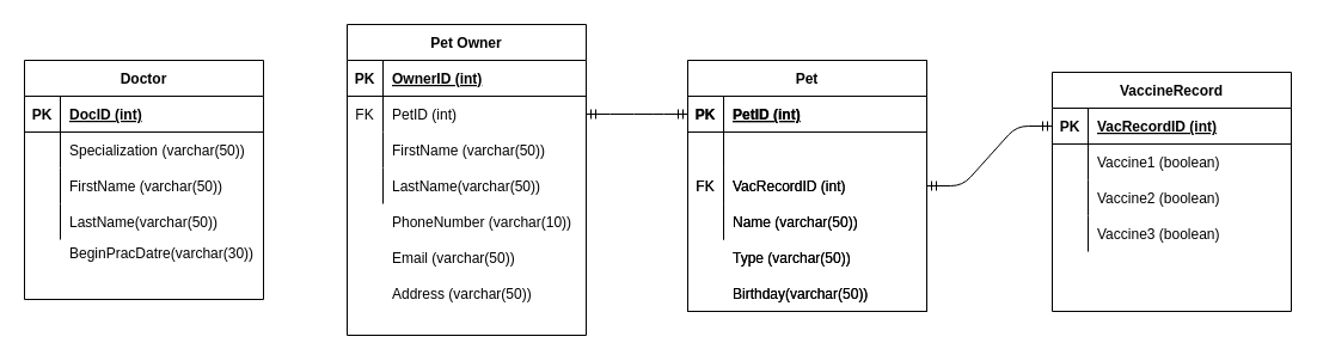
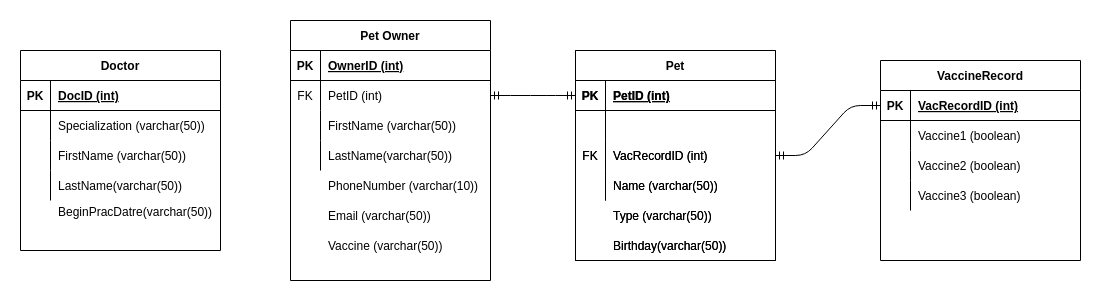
  <mxCell id="0" />
  <mxCell id="1" parent="0" />
  <mxCell id="2" value="" style="group" vertex="1" connectable="0" parent="1"><mxGeometry x="20" y="50" width="200" height="200" as="geometry" /></mxCell>
  <mxCell id="3" value="Doctor" style="shape=table;startSize=30;container=1;collapsible=1;childLayout=tableLayout;fixedRows=1;rowLines=0;fontStyle=1;align=center;resizeLast=1;" vertex="1" parent="2"><mxGeometry width="200" height="200" as="geometry" /></mxCell>
  <mxCell id="4" value="" style="shape=partialRectangle;collapsible=0;dropTarget=0;pointerEvents=0;fillColor=none;top=0;left=0;bottom=1;right=0;points=[[0,0.5],[1,0.5]];portConstraint=eastwest;" vertex="1" parent="3"><mxGeometry y="30" width="200" height="30" as="geometry" /></mxCell>
  <mxCell id="5" value="PK" style="shape=partialRectangle;connectable=0;fillColor=none;top=0;left=0;bottom=0;right=0;fontStyle=1;overflow=hidden;" vertex="1" parent="4"><mxGeometry width="30" height="30" as="geometry" /></mxCell>
  <mxCell id="6" value="DocID (int)" style="shape=partialRectangle;connectable=0;fillColor=none;top=0;left=0;bottom=0;right=0;align=left;spacingLeft=6;fontStyle=5;overflow=hidden;" vertex="1" parent="4"><mxGeometry x="30" width="170" height="30" as="geometry" /></mxCell>
  <mxCell id="7" value="" style="shape=partialRectangle;collapsible=0;dropTarget=0;pointerEvents=0;fillColor=none;top=0;left=0;bottom=0;right=0;points=[[0,0.5],[1,0.5]];portConstraint=eastwest;" vertex="1" parent="3"><mxGeometry y="60" width="200" height="30" as="geometry" /></mxCell>
  <mxCell id="8" value="" style="shape=partialRectangle;connectable=0;fillColor=none;top=0;left=0;bottom=0;right=0;editable=1;overflow=hidden;" vertex="1" parent="7"><mxGeometry width="30" height="30" as="geometry" /></mxCell>
  <mxCell id="9" value="Specialization (varchar(50))" style="shape=partialRectangle;connectable=0;fillColor=none;top=0;left=0;bottom=0;right=0;align=left;spacingLeft=6;overflow=hidden;" vertex="1" parent="7"><mxGeometry x="30" width="170" height="30" as="geometry" /></mxCell>
  <mxCell id="10" value="" style="shape=partialRectangle;collapsible=0;dropTarget=0;pointerEvents=0;fillColor=none;top=0;left=0;bottom=0;right=0;points=[[0,0.5],[1,0.5]];portConstraint=eastwest;" vertex="1" parent="3"><mxGeometry y="90" width="200" height="30" as="geometry" /></mxCell>
  <mxCell id="11" value="" style="shape=partialRectangle;connectable=0;fillColor=none;top=0;left=0;bottom=0;right=0;editable=1;overflow=hidden;" vertex="1" parent="10"><mxGeometry width="30" height="30" as="geometry" /></mxCell>
  <mxCell id="12" value="FirstName (varchar(50))" style="shape=partialRectangle;connectable=0;fillColor=none;top=0;left=0;bottom=0;right=0;align=left;spacingLeft=6;overflow=hidden;" vertex="1" parent="10"><mxGeometry x="30" width="170" height="30" as="geometry" /></mxCell>
  <mxCell id="13" value="" style="shape=partialRectangle;collapsible=0;dropTarget=0;pointerEvents=0;fillColor=none;top=0;left=0;bottom=0;right=0;points=[[0,0.5],[1,0.5]];portConstraint=eastwest;" vertex="1" parent="3"><mxGeometry y="120" width="200" height="30" as="geometry" /></mxCell>
  <mxCell id="14" value="" style="shape=partialRectangle;connectable=0;fillColor=none;top=0;left=0;bottom=0;right=0;editable=1;overflow=hidden;" vertex="1" parent="13"><mxGeometry width="30" height="30" as="geometry" /></mxCell>
  <mxCell id="15" value="LastName(varchar(50))" style="shape=partialRectangle;connectable=0;fillColor=none;top=0;left=0;bottom=0;right=0;align=left;spacingLeft=6;overflow=hidden;" vertex="1" parent="13"><mxGeometry x="30" width="170" height="30" as="geometry" /></mxCell>
- <mxCell id="16" value="BeginPracDatre(varchar(30))" style="shape=partialRectangle;connectable=0;fillColor=none;top=0;left=0;bottom=0;right=0;align=left;spacingLeft=6;overflow=hidden;" vertex="1" parent="2"><mxGeometry x="30" y="146" width="170" height="30" as="geometry" /></mxCell>
+ <mxCell id="16" value="BeginPracDatre(varchar(50))" style="shape=partialRectangle;connectable=0;fillColor=none;top=0;left=0;bottom=0;right=0;align=left;spacingLeft=6;overflow=hidden;" vertex="1" parent="2"><mxGeometry x="30" y="146" width="170" height="30" as="geometry" /></mxCell>
  <mxCell id="17" value="" style="group" vertex="1" connectable="0" parent="1"><mxGeometry x="290" y="20" width="200" height="260" as="geometry" /></mxCell>
  <mxCell id="18" value="Pet Owner" style="shape=table;startSize=30;container=1;collapsible=1;childLayout=tableLayout;fixedRows=1;rowLines=0;fontStyle=1;align=center;resizeLast=1;" vertex="1" parent="17"><mxGeometry width="200" height="260" as="geometry" /></mxCell>
  <mxCell id="19" value="" style="shape=partialRectangle;collapsible=0;dropTarget=0;pointerEvents=0;fillColor=none;top=0;left=0;bottom=1;right=0;points=[[0,0.5],[1,0.5]];portConstraint=eastwest;" vertex="1" parent="18"><mxGeometry y="30" width="200" height="30" as="geometry" /></mxCell>
  <mxCell id="20" value="PK" style="shape=partialRectangle;connectable=0;fillColor=none;top=0;left=0;bottom=0;right=0;fontStyle=1;overflow=hidden;" vertex="1" parent="19"><mxGeometry width="30" height="30" as="geometry" /></mxCell>
  <mxCell id="21" value="OwnerID (int)" style="shape=partialRectangle;connectable=0;fillColor=none;top=0;left=0;bottom=0;right=0;align=left;spacingLeft=6;fontStyle=5;overflow=hidden;" vertex="1" parent="19"><mxGeometry x="30" width="170" height="30" as="geometry" /></mxCell>
  <mxCell id="22" value="" style="shape=partialRectangle;collapsible=0;dropTarget=0;pointerEvents=0;fillColor=none;top=0;left=0;bottom=0;right=0;points=[[0,0.5],[1,0.5]];portConstraint=eastwest;" vertex="1" parent="18"><mxGeometry y="60" width="200" height="30" as="geometry" /></mxCell>
  <mxCell id="23" value="FK" style="shape=partialRectangle;connectable=0;fillColor=none;top=0;left=0;bottom=0;right=0;editable=1;overflow=hidden;" vertex="1" parent="22"><mxGeometry width="30" height="30" as="geometry" /></mxCell>
  <mxCell id="24" value="PetID (int)" style="shape=partialRectangle;connectable=0;fillColor=none;top=0;left=0;bottom=0;right=0;align=left;spacingLeft=6;overflow=hidden;" vertex="1" parent="22"><mxGeometry x="30" width="170" height="30" as="geometry" /></mxCell>
  <mxCell id="25" value="" style="shape=partialRectangle;collapsible=0;dropTarget=0;pointerEvents=0;fillColor=none;top=0;left=0;bottom=0;right=0;points=[[0,0.5],[1,0.5]];portConstraint=eastwest;" vertex="1" parent="18"><mxGeometry y="90" width="200" height="30" as="geometry" /></mxCell>
  <mxCell id="26" value="" style="shape=partialRectangle;connectable=0;fillColor=none;top=0;left=0;bottom=0;right=0;editable=1;overflow=hidden;" vertex="1" parent="25"><mxGeometry width="30" height="30" as="geometry" /></mxCell>
  <mxCell id="27" value="FirstName (varchar(50))" style="shape=partialRectangle;connectable=0;fillColor=none;top=0;left=0;bottom=0;right=0;align=left;spacingLeft=6;overflow=hidden;" vertex="1" parent="25"><mxGeometry x="30" width="170" height="30" as="geometry" /></mxCell>
  <mxCell id="28" value="" style="shape=partialRectangle;collapsible=0;dropTarget=0;pointerEvents=0;fillColor=none;top=0;left=0;bottom=0;right=0;points=[[0,0.5],[1,0.5]];portConstraint=eastwest;" vertex="1" parent="18"><mxGeometry y="120" width="200" height="30" as="geometry" /></mxCell>
  <mxCell id="29" value="" style="shape=partialRectangle;connectable=0;fillColor=none;top=0;left=0;bottom=0;right=0;editable=1;overflow=hidden;" vertex="1" parent="28"><mxGeometry width="30" height="30" as="geometry" /></mxCell>
  <mxCell id="30" value="LastName(varchar(50))" style="shape=partialRectangle;connectable=0;fillColor=none;top=0;left=0;bottom=0;right=0;align=left;spacingLeft=6;overflow=hidden;" vertex="1" parent="28"><mxGeometry x="30" width="170" height="30" as="geometry" /></mxCell>
  <mxCell id="31" value="PhoneNumber (varchar(10))" style="shape=partialRectangle;connectable=0;fillColor=none;top=0;left=0;bottom=0;right=0;align=left;spacingLeft=6;overflow=hidden;" vertex="1" parent="17"><mxGeometry x="30" y="150" width="170" height="30" as="geometry" /></mxCell>
  <mxCell id="32" value="Email (varchar(50))" style="shape=partialRectangle;connectable=0;fillColor=none;top=0;left=0;bottom=0;right=0;align=left;spacingLeft=6;overflow=hidden;" vertex="1" parent="17"><mxGeometry x="30" y="180" width="170" height="30" as="geometry" /></mxCell>
- <mxCell id="33" value="Address (varchar(50))" style="shape=partialRectangle;connectable=0;fillColor=none;top=0;left=0;bottom=0;right=0;align=left;spacingLeft=6;overflow=hidden;" vertex="1" parent="17"><mxGeometry x="30" y="210" width="170" height="30" as="geometry" /></mxCell>
+ <mxCell id="33" value="Vaccine (varchar(50))" style="shape=partialRectangle;connectable=0;fillColor=none;top=0;left=0;bottom=0;right=0;align=left;spacingLeft=6;overflow=hidden;" vertex="1" parent="17"><mxGeometry x="30" y="210" width="170" height="30" as="geometry" /></mxCell>
  <mxCell id="34" value="" style="group" vertex="1" connectable="0" parent="1"><mxGeometry x="575" y="50" width="200" height="210" as="geometry" /></mxCell>
  <mxCell id="35" value="Pet" style="shape=table;startSize=30;container=1;collapsible=1;childLayout=tableLayout;fixedRows=1;rowLines=0;fontStyle=1;align=center;resizeLast=1;" vertex="1" parent="34"><mxGeometry width="200" height="210" as="geometry" /></mxCell>
  <mxCell id="36" value="" style="shape=partialRectangle;collapsible=0;dropTarget=0;pointerEvents=0;fillColor=none;top=0;left=0;bottom=1;right=0;points=[[0,0.5],[1,0.5]];portConstraint=eastwest;" vertex="1" parent="35"><mxGeometry y="30" width="200" height="30" as="geometry" /></mxCell>
  <mxCell id="37" value="PK" style="shape=partialRectangle;connectable=0;fillColor=none;top=0;left=0;bottom=0;right=0;fontStyle=1;overflow=hidden;" vertex="1" parent="36"><mxGeometry width="30" height="30" as="geometry" /></mxCell>
  <mxCell id="38" value="PetID (int)" style="shape=partialRectangle;connectable=0;fillColor=none;top=0;left=0;bottom=0;right=0;align=left;spacingLeft=6;fontStyle=5;overflow=hidden;" vertex="1" parent="36"><mxGeometry x="30" width="170" height="30" as="geometry" /></mxCell>
  <mxCell id="39" value="" style="shape=partialRectangle;collapsible=0;dropTarget=0;pointerEvents=0;fillColor=none;top=0;left=0;bottom=0;right=0;points=[[0,0.5],[1,0.5]];portConstraint=eastwest;" vertex="1" parent="35"><mxGeometry y="60" width="200" height="30" as="geometry" /></mxCell>
  <mxCell id="40" value="" style="shape=partialRectangle;connectable=0;fillColor=none;top=0;left=0;bottom=0;right=0;editable=1;overflow=hidden;" vertex="1" parent="39"><mxGeometry width="30" height="30" as="geometry" /></mxCell>
  <mxCell id="41" value="" style="shape=partialRectangle;connectable=0;fillColor=none;top=0;left=0;bottom=0;right=0;align=left;spacingLeft=6;overflow=hidden;" vertex="1" parent="39"><mxGeometry x="30" width="170" height="30" as="geometry" /></mxCell>
  <mxCell id="42" value="" style="shape=partialRectangle;collapsible=0;dropTarget=0;pointerEvents=0;fillColor=none;top=0;left=0;bottom=0;right=0;points=[[0,0.5],[1,0.5]];portConstraint=eastwest;" vertex="1" parent="35"><mxGeometry y="90" width="200" height="30" as="geometry" /></mxCell>
  <mxCell id="43" value="FK" style="shape=partialRectangle;connectable=0;fillColor=none;top=0;left=0;bottom=0;right=0;editable=1;overflow=hidden;" vertex="1" parent="42"><mxGeometry width="30" height="30" as="geometry" /></mxCell>
  <mxCell id="44" value="VacRecordID (int)" style="shape=partialRectangle;connectable=0;fillColor=none;top=0;left=0;bottom=0;right=0;align=left;spacingLeft=6;overflow=hidden;" vertex="1" parent="42"><mxGeometry x="30" width="170" height="30" as="geometry" /></mxCell>
  <mxCell id="45" value="" style="shape=partialRectangle;collapsible=0;dropTarget=0;pointerEvents=0;fillColor=none;top=0;left=0;bottom=0;right=0;points=[[0,0.5],[1,0.5]];portConstraint=eastwest;" vertex="1" parent="35"><mxGeometry y="120" width="200" height="30" as="geometry" /></mxCell>
  <mxCell id="46" value="" style="shape=partialRectangle;connectable=0;fillColor=none;top=0;left=0;bottom=0;right=0;editable=1;overflow=hidden;" vertex="1" parent="45"><mxGeometry width="30" height="30" as="geometry" /></mxCell>
  <mxCell id="47" value="Name (varchar(50))" style="shape=partialRectangle;connectable=0;fillColor=none;top=0;left=0;bottom=0;right=0;align=left;spacingLeft=6;overflow=hidden;" vertex="1" parent="45"><mxGeometry x="30" width="170" height="30" as="geometry" /></mxCell>
  <mxCell id="48" value="Type (varchar(50))" style="shape=partialRectangle;connectable=0;fillColor=none;top=0;left=0;bottom=0;right=0;align=left;spacingLeft=6;overflow=hidden;" vertex="1" parent="34"><mxGeometry x="30" y="150" width="170" height="30" as="geometry" /></mxCell>
  <mxCell id="49" value="Birthday(varchar(50))" style="shape=partialRectangle;connectable=0;fillColor=none;top=0;left=0;bottom=0;right=0;align=left;spacingLeft=6;overflow=hidden;" vertex="1" parent="34"><mxGeometry x="30" y="180" width="170" height="30" as="geometry" /></mxCell>
  <mxCell id="50" value="Type (varchar(50))" style="shape=partialRectangle;connectable=0;fillColor=none;top=0;left=0;bottom=0;right=0;align=left;spacingLeft=6;overflow=hidden;" vertex="1" parent="34"><mxGeometry x="30" y="150" width="170" height="30" as="geometry" /></mxCell>
  <mxCell id="51" value="Birthday(varchar(50))" style="shape=partialRectangle;connectable=0;fillColor=none;top=0;left=0;bottom=0;right=0;align=left;spacingLeft=6;overflow=hidden;" vertex="1" parent="34"><mxGeometry x="30" y="180" width="170" height="30" as="geometry" /></mxCell>
  <mxCell id="52" value="Pet" style="shape=table;startSize=30;container=1;collapsible=1;childLayout=tableLayout;fixedRows=1;rowLines=0;fontStyle=1;align=center;resizeLast=1;" vertex="1" parent="34"><mxGeometry width="200" height="210" as="geometry" /></mxCell>
  <mxCell id="53" value="" style="shape=partialRectangle;collapsible=0;dropTarget=0;pointerEvents=0;fillColor=none;top=0;left=0;bottom=1;right=0;points=[[0,0.5],[1,0.5]];portConstraint=eastwest;" vertex="1" parent="52"><mxGeometry y="30" width="200" height="30" as="geometry" /></mxCell>
  <mxCell id="54" value="PK" style="shape=partialRectangle;connectable=0;fillColor=none;top=0;left=0;bottom=0;right=0;fontStyle=1;overflow=hidden;" vertex="1" parent="53"><mxGeometry width="30" height="30" as="geometry" /></mxCell>
  <mxCell id="55" value="PetID (int)" style="shape=partialRectangle;connectable=0;fillColor=none;top=0;left=0;bottom=0;right=0;align=left;spacingLeft=6;fontStyle=5;overflow=hidden;" vertex="1" parent="53"><mxGeometry x="30" width="170" height="30" as="geometry" /></mxCell>
  <mxCell id="56" value="" style="shape=partialRectangle;collapsible=0;dropTarget=0;pointerEvents=0;fillColor=none;top=0;left=0;bottom=0;right=0;points=[[0,0.5],[1,0.5]];portConstraint=eastwest;" vertex="1" parent="52"><mxGeometry y="60" width="200" height="30" as="geometry" /></mxCell>
  <mxCell id="57" value="" style="shape=partialRectangle;connectable=0;fillColor=none;top=0;left=0;bottom=0;right=0;editable=1;overflow=hidden;" vertex="1" parent="56"><mxGeometry width="30" height="30" as="geometry" /></mxCell>
  <mxCell id="58" value="" style="shape=partialRectangle;connectable=0;fillColor=none;top=0;left=0;bottom=0;right=0;align=left;spacingLeft=6;overflow=hidden;" vertex="1" parent="56"><mxGeometry x="30" width="170" height="30" as="geometry" /></mxCell>
  <mxCell id="59" value="" style="shape=partialRectangle;collapsible=0;dropTarget=0;pointerEvents=0;fillColor=none;top=0;left=0;bottom=0;right=0;points=[[0,0.5],[1,0.5]];portConstraint=eastwest;" vertex="1" parent="52"><mxGeometry y="90" width="200" height="30" as="geometry" /></mxCell>
  <mxCell id="60" value="FK" style="shape=partialRectangle;connectable=0;fillColor=none;top=0;left=0;bottom=0;right=0;editable=1;overflow=hidden;" vertex="1" parent="59"><mxGeometry width="30" height="30" as="geometry" /></mxCell>
  <mxCell id="61" value="VacRecordID (int)" style="shape=partialRectangle;connectable=0;fillColor=none;top=0;left=0;bottom=0;right=0;align=left;spacingLeft=6;overflow=hidden;" vertex="1" parent="59"><mxGeometry x="30" width="170" height="30" as="geometry" /></mxCell>
  <mxCell id="62" value="" style="shape=partialRectangle;collapsible=0;dropTarget=0;pointerEvents=0;fillColor=none;top=0;left=0;bottom=0;right=0;points=[[0,0.5],[1,0.5]];portConstraint=eastwest;" vertex="1" parent="52"><mxGeometry y="120" width="200" height="30" as="geometry" /></mxCell>
  <mxCell id="63" value="" style="shape=partialRectangle;connectable=0;fillColor=none;top=0;left=0;bottom=0;right=0;editable=1;overflow=hidden;" vertex="1" parent="62"><mxGeometry width="30" height="30" as="geometry" /></mxCell>
  <mxCell id="64" value="Name (varchar(50))" style="shape=partialRectangle;connectable=0;fillColor=none;top=0;left=0;bottom=0;right=0;align=left;spacingLeft=6;overflow=hidden;" vertex="1" parent="62"><mxGeometry x="30" width="170" height="30" as="geometry" /></mxCell>
  <mxCell id="65" value="" style="group" vertex="1" connectable="0" parent="1"><mxGeometry x="880" y="60" width="200" height="200" as="geometry" /></mxCell>
  <mxCell id="66" value="VaccineRecord" style="shape=table;startSize=30;container=1;collapsible=1;childLayout=tableLayout;fixedRows=1;rowLines=0;fontStyle=1;align=center;resizeLast=1;" vertex="1" parent="65"><mxGeometry width="200" height="200" as="geometry" /></mxCell>
  <mxCell id="67" value="" style="shape=partialRectangle;collapsible=0;dropTarget=0;pointerEvents=0;fillColor=none;top=0;left=0;bottom=1;right=0;points=[[0,0.5],[1,0.5]];portConstraint=eastwest;" vertex="1" parent="66"><mxGeometry y="30" width="200" height="30" as="geometry" /></mxCell>
  <mxCell id="68" value="PK" style="shape=partialRectangle;connectable=0;fillColor=none;top=0;left=0;bottom=0;right=0;fontStyle=1;overflow=hidden;" vertex="1" parent="67"><mxGeometry width="30" height="30" as="geometry" /></mxCell>
  <mxCell id="69" value="VacRecordID (int)" style="shape=partialRectangle;connectable=0;fillColor=none;top=0;left=0;bottom=0;right=0;align=left;spacingLeft=6;fontStyle=5;overflow=hidden;" vertex="1" parent="67"><mxGeometry x="30" width="170" height="30" as="geometry" /></mxCell>
  <mxCell id="70" value="" style="shape=partialRectangle;collapsible=0;dropTarget=0;pointerEvents=0;fillColor=none;top=0;left=0;bottom=0;right=0;points=[[0,0.5],[1,0.5]];portConstraint=eastwest;" vertex="1" parent="66"><mxGeometry y="60" width="200" height="30" as="geometry" /></mxCell>
  <mxCell id="71" value="" style="shape=partialRectangle;connectable=0;fillColor=none;top=0;left=0;bottom=0;right=0;editable=1;overflow=hidden;" vertex="1" parent="70"><mxGeometry width="30" height="30" as="geometry" /></mxCell>
  <mxCell id="72" value="Vaccine1 (boolean)" style="shape=partialRectangle;connectable=0;fillColor=none;top=0;left=0;bottom=0;right=0;align=left;spacingLeft=6;overflow=hidden;" vertex="1" parent="70"><mxGeometry x="30" width="170" height="30" as="geometry" /></mxCell>
  <mxCell id="73" value="" style="shape=partialRectangle;collapsible=0;dropTarget=0;pointerEvents=0;fillColor=none;top=0;left=0;bottom=0;right=0;points=[[0,0.5],[1,0.5]];portConstraint=eastwest;" vertex="1" parent="66"><mxGeometry y="90" width="200" height="30" as="geometry" /></mxCell>
  <mxCell id="74" value="" style="shape=partialRectangle;connectable=0;fillColor=none;top=0;left=0;bottom=0;right=0;editable=1;overflow=hidden;" vertex="1" parent="73"><mxGeometry width="30" height="30" as="geometry" /></mxCell>
  <mxCell id="75" value="Vaccine2 (boolean)" style="shape=partialRectangle;connectable=0;fillColor=none;top=0;left=0;bottom=0;right=0;align=left;spacingLeft=6;overflow=hidden;" vertex="1" parent="73"><mxGeometry x="30" width="170" height="30" as="geometry" /></mxCell>
  <mxCell id="76" value="" style="shape=partialRectangle;collapsible=0;dropTarget=0;pointerEvents=0;fillColor=none;top=0;left=0;bottom=0;right=0;points=[[0,0.5],[1,0.5]];portConstraint=eastwest;" vertex="1" parent="66"><mxGeometry y="120" width="200" height="30" as="geometry" /></mxCell>
  <mxCell id="77" value="" style="shape=partialRectangle;connectable=0;fillColor=none;top=0;left=0;bottom=0;right=0;editable=1;overflow=hidden;" vertex="1" parent="76"><mxGeometry width="30" height="30" as="geometry" /></mxCell>
  <mxCell id="78" value="Vaccine3 (boolean)" style="shape=partialRectangle;connectable=0;fillColor=none;top=0;left=0;bottom=0;right=0;align=left;spacingLeft=6;overflow=hidden;" vertex="1" parent="76"><mxGeometry x="30" width="170" height="30" as="geometry" /></mxCell>
  <mxCell id="79" value="" style="edgeStyle=entityRelationEdgeStyle;fontSize=12;html=1;endArrow=ERmandOne;startArrow=ERmandOne;exitX=1;exitY=0.5;exitDx=0;exitDy=0;entryX=0;entryY=0.5;entryDx=0;entryDy=0;" edge="1" parent="1" source="42" target="67"><mxGeometry width="100" height="100" relative="1" as="geometry"><mxPoint x="780" y="40" as="sourcePoint" /><mxPoint x="880" y="-60" as="targetPoint" /></mxGeometry></mxCell>
  <mxCell id="80" value="" style="edgeStyle=entityRelationEdgeStyle;fontSize=12;html=1;endArrow=ERmandOne;startArrow=ERmandOne;exitX=1;exitY=0.5;exitDx=0;exitDy=0;entryX=0;entryY=0.5;entryDx=0;entryDy=0;" edge="1" parent="1" source="22" target="36"><mxGeometry width="100" height="100" relative="1" as="geometry"><mxPoint x="780" y="40" as="sourcePoint" /><mxPoint x="880" y="-60" as="targetPoint" /></mxGeometry></mxCell>
